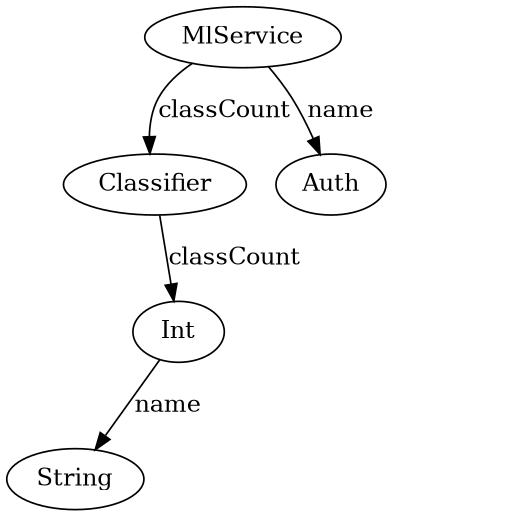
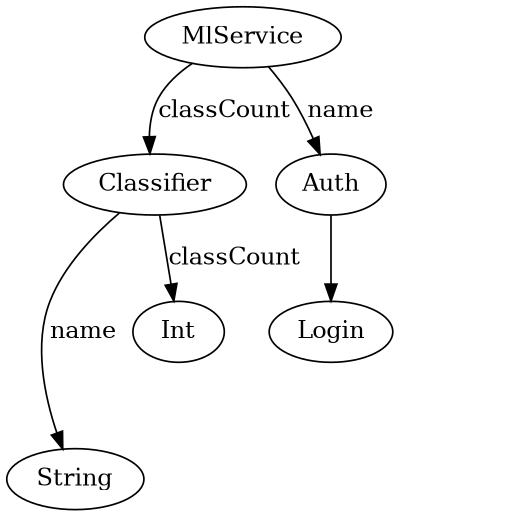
  digraph {
    n1 [label=MlService]
    n2 [label=Classifier]
    n3 [label=Auth]
    n4 [label=String]
    n5 [label=Int]
+   n6 [label=Login]
    n7 [label=String style=invis]
    n8 [label=String style=invis]
    n9 [label=String style=invis]
    n1 -> n2 [label=classCount]
    n1 -> n3 [label=name]
-   n5 -> n4 [label=name]
+   n2 -> n4 [label=name]
    n2 -> n5 [label=classCount]
+   n3 -> n6
+   n6 -> n7 [label=user style=invis]
+   n6 -> n8 [label=password style=invis]
  }
